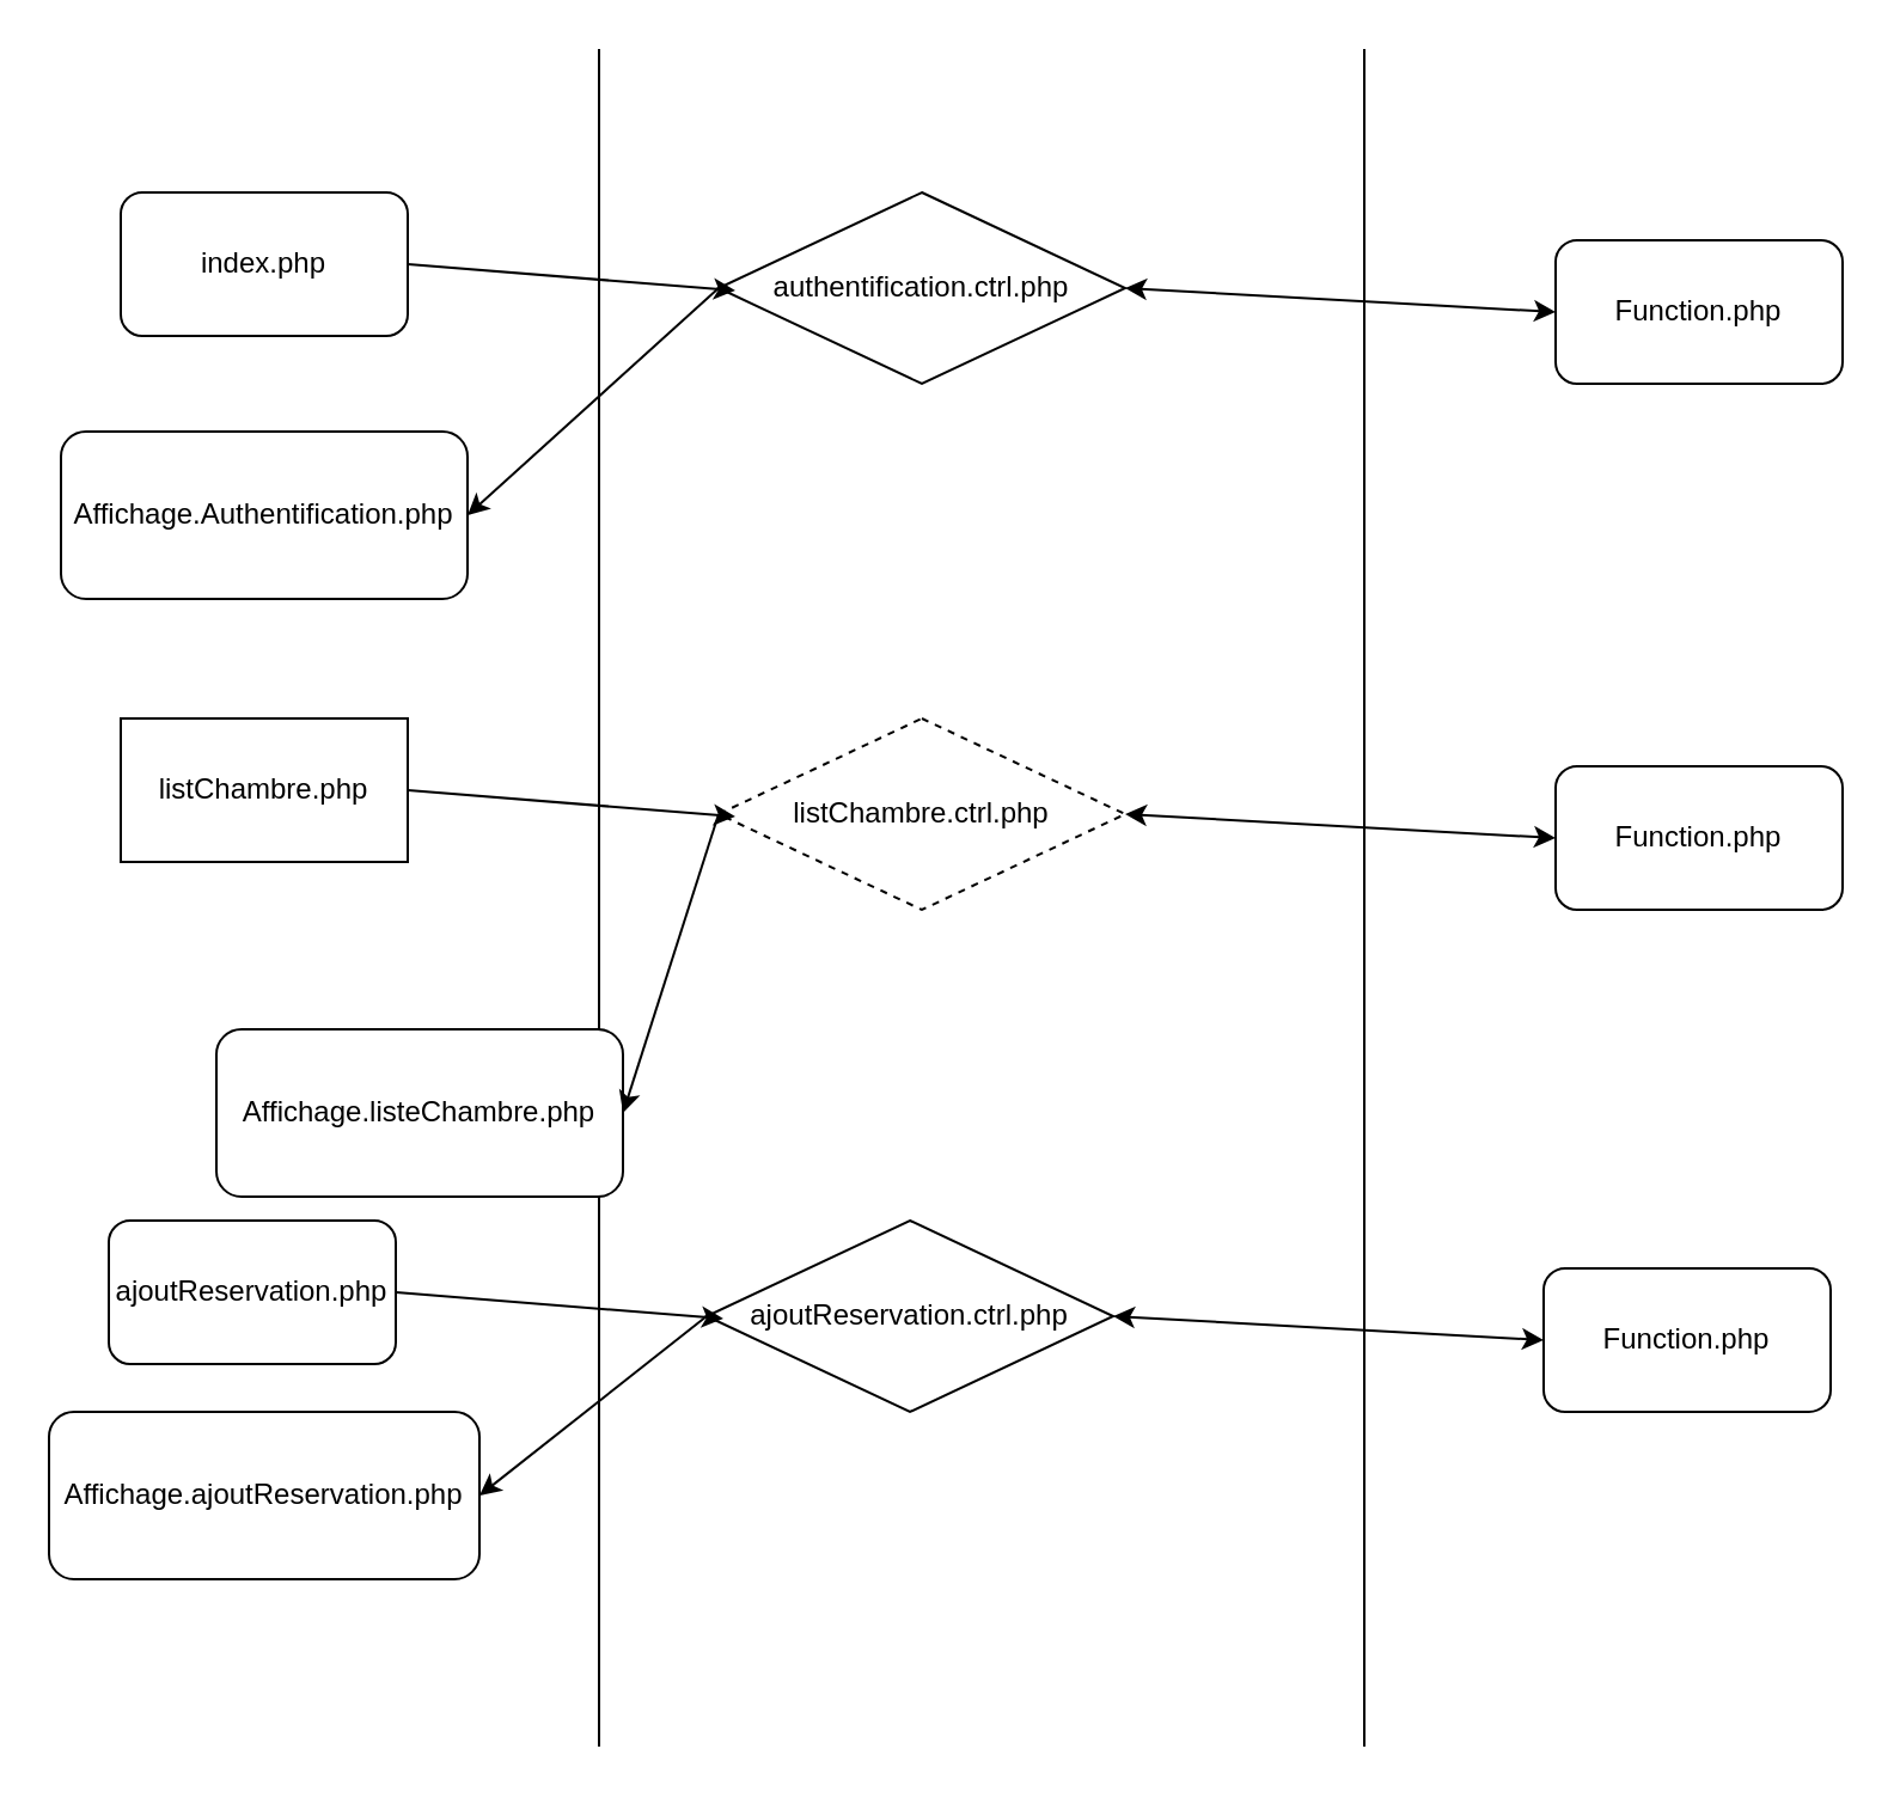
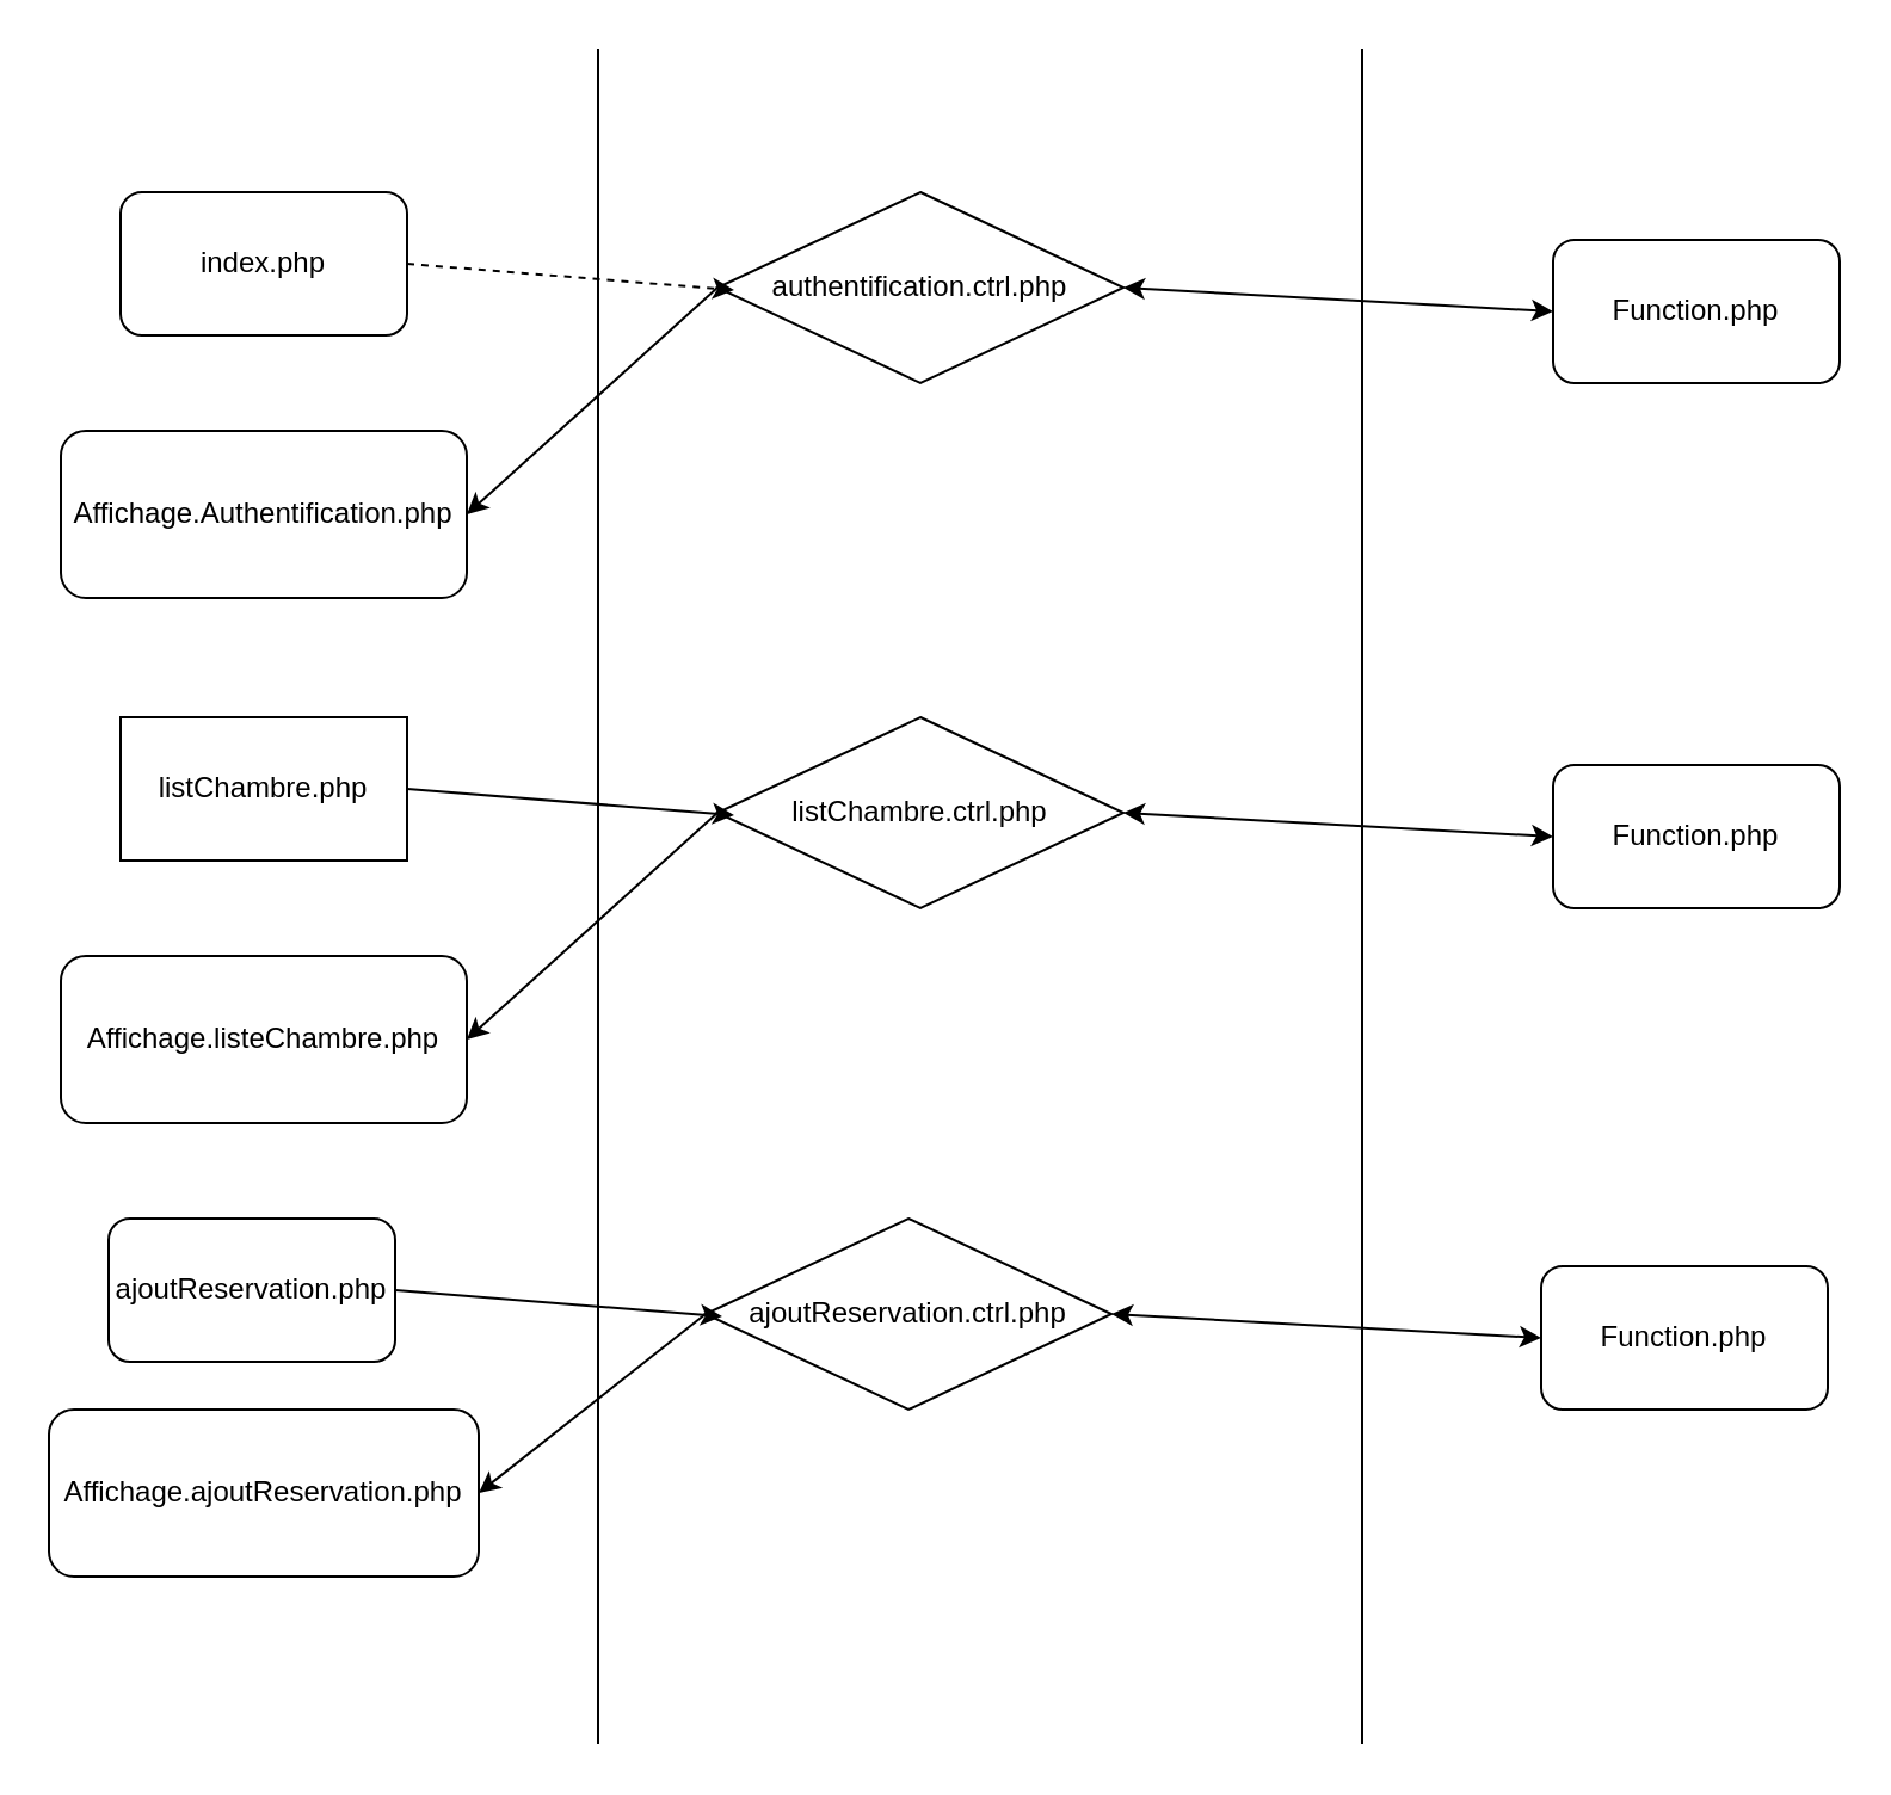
  <mxCell id="0" />
  <mxCell id="1" parent="0" />
  <mxCell id="2" value="index.php" style="rounded=1;whiteSpace=wrap;html=1;" vertex="1" parent="1"><mxGeometry x="50" y="80" width="120" height="60" as="geometry" /></mxCell>
  <mxCell id="3" value="" style="endArrow=none;html=1;rounded=0;" edge="1" parent="1"><mxGeometry width="50" height="50" relative="1" as="geometry"><mxPoint x="250" y="730" as="sourcePoint" /><mxPoint x="250" y="20" as="targetPoint" /></mxGeometry></mxCell>
  <mxCell id="4" value="authentification.ctrl.php" style="rhombus;whiteSpace=wrap;html=1;" vertex="1" parent="1"><mxGeometry x="300" y="80" width="170" height="80" as="geometry" /></mxCell>
  <mxCell id="5" value="" style="endArrow=none;html=1;rounded=0;" edge="1" parent="1"><mxGeometry width="50" height="50" relative="1" as="geometry"><mxPoint x="570" y="730" as="sourcePoint" /><mxPoint x="570" y="20" as="targetPoint" /></mxGeometry></mxCell>
- <mxCell id="6" value="" style="endArrow=classic;html=1;rounded=0;exitX=1;exitY=0.5;exitDx=0;exitDy=0;entryX=0.041;entryY=0.513;entryDx=0;entryDy=0;entryPerimeter=0;" edge="1" parent="1" source="2" target="4"><mxGeometry width="50" height="50" relative="1" as="geometry"><mxPoint x="400" y="390" as="sourcePoint" /><mxPoint x="450" y="340" as="targetPoint" /></mxGeometry></mxCell>
+ <mxCell id="6" value="" style="endArrow=classic;html=1;rounded=0;exitX=1;exitY=0.5;exitDx=0;exitDy=0;entryX=0.041;entryY=0.513;entryDx=0;entryDy=0;entryPerimeter=0;dashed=1;" edge="1" parent="1" source="2" target="4"><mxGeometry width="50" height="50" relative="1" as="geometry"><mxPoint x="400" y="390" as="sourcePoint" /><mxPoint x="450" y="340" as="targetPoint" /></mxGeometry></mxCell>
  <mxCell id="7" value="Affichage.Authentification.php" style="rounded=1;whiteSpace=wrap;html=1;" vertex="1" parent="1"><mxGeometry x="25" y="180" width="170" height="70" as="geometry" /></mxCell>
  <mxCell id="8" value="Function.php" style="rounded=1;whiteSpace=wrap;html=1;" vertex="1" parent="1"><mxGeometry x="650" y="100" width="120" height="60" as="geometry" /></mxCell>
  <mxCell id="9" value="" style="endArrow=classic;startArrow=classic;html=1;rounded=0;exitX=1;exitY=0.5;exitDx=0;exitDy=0;entryX=0;entryY=0.5;entryDx=0;entryDy=0;" edge="1" parent="1" source="4" target="8"><mxGeometry width="50" height="50" relative="1" as="geometry"><mxPoint x="590" y="180" as="sourcePoint" /><mxPoint x="640" y="130" as="targetPoint" /></mxGeometry></mxCell>
  <mxCell id="10" value="" style="endArrow=classic;html=1;rounded=0;exitX=0;exitY=0.5;exitDx=0;exitDy=0;entryX=1;entryY=0.5;entryDx=0;entryDy=0;" edge="1" parent="1" source="4" target="7"><mxGeometry width="50" height="50" relative="1" as="geometry"><mxPoint x="400" y="390" as="sourcePoint" /><mxPoint x="450" y="340" as="targetPoint" /></mxGeometry></mxCell>
  <mxCell id="11" value="listChambre.php" style="whiteSpace=wrap;html=1;rounded=0;" vertex="1" parent="1"><mxGeometry x="50" y="300" width="120" height="60" as="geometry" /></mxCell>
- <mxCell id="12" value="listChambre.ctrl.php" style="rhombus;whiteSpace=wrap;html=1;dashed=1;" vertex="1" parent="1"><mxGeometry x="300" y="300" width="170" height="80" as="geometry" /></mxCell>
+ <mxCell id="12" value="listChambre.ctrl.php" style="rhombus;whiteSpace=wrap;html=1;" vertex="1" parent="1"><mxGeometry x="300" y="300" width="170" height="80" as="geometry" /></mxCell>
  <mxCell id="13" value="" style="endArrow=classic;html=1;rounded=0;exitX=1;exitY=0.5;exitDx=0;exitDy=0;entryX=0.041;entryY=0.513;entryDx=0;entryDy=0;entryPerimeter=0;" edge="1" parent="1" source="11" target="12"><mxGeometry width="50" height="50" relative="1" as="geometry"><mxPoint x="400" y="610" as="sourcePoint" /><mxPoint x="450" y="560" as="targetPoint" /></mxGeometry></mxCell>
- <mxCell id="14" value="Affichage.listeChambre.php" style="rounded=1;whiteSpace=wrap;html=1;" vertex="1" parent="1"><mxGeometry x="90" y="430" width="170" height="70" as="geometry" /></mxCell>
+ <mxCell id="14" value="Affichage.listeChambre.php" style="rounded=1;whiteSpace=wrap;html=1;" vertex="1" parent="1"><mxGeometry x="25" y="400" width="170" height="70" as="geometry" /></mxCell>
  <mxCell id="15" value="Function.php" style="rounded=1;whiteSpace=wrap;html=1;" vertex="1" parent="1"><mxGeometry x="650" y="320" width="120" height="60" as="geometry" /></mxCell>
  <mxCell id="16" value="" style="endArrow=classic;startArrow=classic;html=1;rounded=0;exitX=1;exitY=0.5;exitDx=0;exitDy=0;entryX=0;entryY=0.5;entryDx=0;entryDy=0;" edge="1" parent="1" source="12" target="15"><mxGeometry width="50" height="50" relative="1" as="geometry"><mxPoint x="590" y="400" as="sourcePoint" /><mxPoint x="640" y="350" as="targetPoint" /></mxGeometry></mxCell>
  <mxCell id="17" value="" style="endArrow=classic;html=1;rounded=0;exitX=0;exitY=0.5;exitDx=0;exitDy=0;entryX=1;entryY=0.5;entryDx=0;entryDy=0;" edge="1" parent="1" source="12" target="14"><mxGeometry width="50" height="50" relative="1" as="geometry"><mxPoint x="400" y="610" as="sourcePoint" /><mxPoint x="450" y="560" as="targetPoint" /></mxGeometry></mxCell>
  <mxCell id="18" value="ajoutReservation.php" style="rounded=1;whiteSpace=wrap;html=1;" vertex="1" parent="1"><mxGeometry x="45" y="510" width="120" height="60" as="geometry" /></mxCell>
  <mxCell id="19" value="ajoutReservation.ctrl.php" style="rhombus;whiteSpace=wrap;html=1;" vertex="1" parent="1"><mxGeometry x="295" y="510" width="170" height="80" as="geometry" /></mxCell>
  <mxCell id="20" value="" style="endArrow=classic;html=1;rounded=0;exitX=1;exitY=0.5;exitDx=0;exitDy=0;entryX=0.041;entryY=0.513;entryDx=0;entryDy=0;entryPerimeter=0;" edge="1" parent="1" source="18" target="19"><mxGeometry width="50" height="50" relative="1" as="geometry"><mxPoint x="395" y="820" as="sourcePoint" /><mxPoint x="445" y="770" as="targetPoint" /></mxGeometry></mxCell>
  <mxCell id="21" value="Affichage.ajoutReservation.php" style="rounded=1;whiteSpace=wrap;html=1;" vertex="1" parent="1"><mxGeometry x="20" y="590" width="180" height="70" as="geometry" /></mxCell>
  <mxCell id="22" value="Function.php" style="rounded=1;whiteSpace=wrap;html=1;" vertex="1" parent="1"><mxGeometry x="645" y="530" width="120" height="60" as="geometry" /></mxCell>
  <mxCell id="23" value="" style="endArrow=classic;startArrow=classic;html=1;rounded=0;exitX=1;exitY=0.5;exitDx=0;exitDy=0;entryX=0;entryY=0.5;entryDx=0;entryDy=0;" edge="1" parent="1" source="19" target="22"><mxGeometry width="50" height="50" relative="1" as="geometry"><mxPoint x="585" y="610" as="sourcePoint" /><mxPoint x="635" y="560" as="targetPoint" /></mxGeometry></mxCell>
  <mxCell id="24" value="" style="endArrow=classic;html=1;rounded=0;exitX=0;exitY=0.5;exitDx=0;exitDy=0;entryX=1;entryY=0.5;entryDx=0;entryDy=0;" edge="1" parent="1" source="19" target="21"><mxGeometry width="50" height="50" relative="1" as="geometry"><mxPoint x="395" y="820" as="sourcePoint" /><mxPoint x="445" y="770" as="targetPoint" /></mxGeometry></mxCell>
